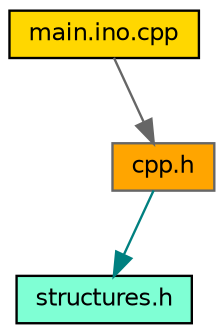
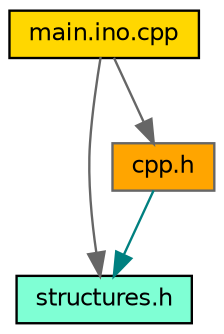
  digraph {
    node [color=black fontname=Helvetica fontsize=10 shape=record style=filled]
    edge [color=gray40 fontname=Helvetica fontsize=10 labelfontname=Helvetica labelfontsize=10 style=solid]
    n1 [fillcolor=gold fontcolor=black height=0.2 label="main.ino.cpp" width=0.4]
    n2 [fillcolor=aquamarine height=0.2 label="structures.h" width=0.4]
    n3 [color=gray40 fillcolor=orange height=0.2 label="cpp.h" width=0.4]
+   n1 -> n2
    n1 -> n3
    n3 -> n2 [color=teal]
  }
